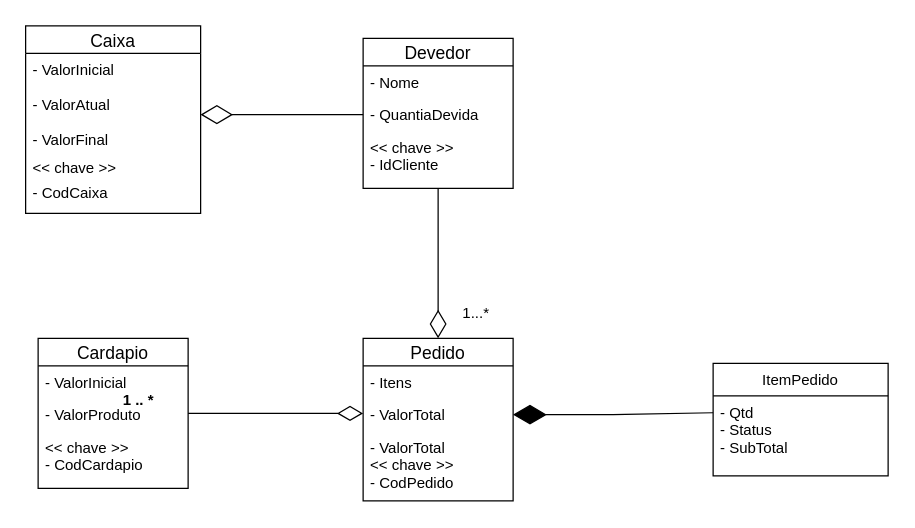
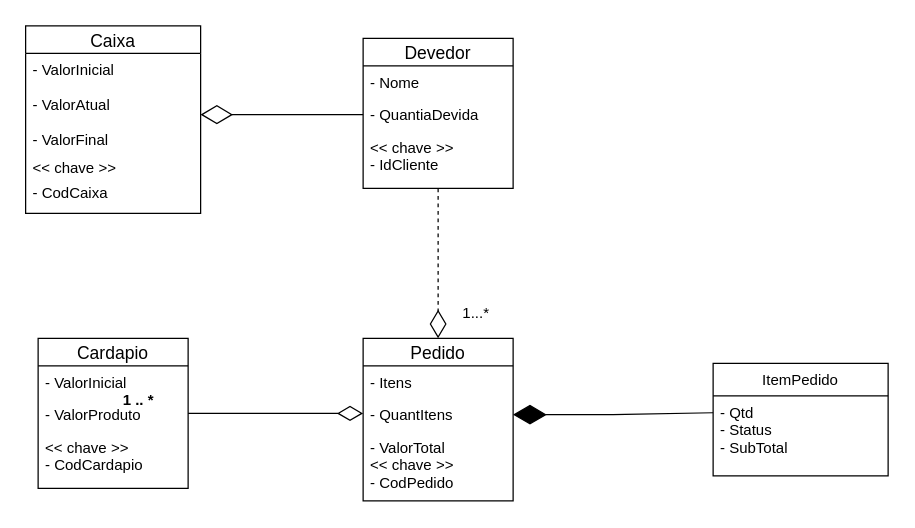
  <mxCell id="0" />
  <mxCell id="1" parent="0" />
  <mxCell id="2" value="&lt;&lt; chave &gt;&gt;" style="text;strokeColor=none;fillColor=none;spacingLeft=4;spacingRight=4;overflow=hidden;rotatable=0;points=[[0,0.5],[1,0.5]];portConstraint=eastwest;fontSize=12;" parent="1" vertex="1"><mxGeometry x="20" y="120" width="140" height="26" as="geometry" /></mxCell>
  <mxCell id="3" value="&lt;b&gt;1 .. *&lt;/b&gt;" style="text;html=1;align=center;verticalAlign=middle;resizable=0;points=[];autosize=1;" parent="1" vertex="1"><mxGeometry x="90" y="310" width="40" height="20" as="geometry" /></mxCell>
  <mxCell id="4" value="Pedido" style="swimlane;fontStyle=0;childLayout=stackLayout;horizontal=1;startSize=22;horizontalStack=0;resizeParent=1;resizeParentMax=0;resizeLast=0;collapsible=1;marginBottom=0;align=center;fontSize=14;" vertex="1" parent="1"><mxGeometry x="290" y="270" width="120" height="130" as="geometry" /></mxCell>
  <mxCell id="5" value="- Itens" style="text;strokeColor=none;fillColor=none;spacingLeft=4;spacingRight=4;overflow=hidden;rotatable=0;points=[[0,0.5],[1,0.5]];portConstraint=eastwest;fontSize=12;" vertex="1" parent="4"><mxGeometry y="22" width="120" height="26" as="geometry" /></mxCell>
- <mxCell id="6" value="- ValorTotal" style="text;strokeColor=none;fillColor=none;spacingLeft=4;spacingRight=4;overflow=hidden;rotatable=0;points=[[0,0.5],[1,0.5]];portConstraint=eastwest;fontSize=12;" vertex="1" parent="4"><mxGeometry y="48" width="120" height="26" as="geometry" /></mxCell>
+ <mxCell id="6" value="- QuantItens" style="text;strokeColor=none;fillColor=none;spacingLeft=4;spacingRight=4;overflow=hidden;rotatable=0;points=[[0,0.5],[1,0.5]];portConstraint=eastwest;fontSize=12;" vertex="1" parent="4"><mxGeometry y="48" width="120" height="26" as="geometry" /></mxCell>
  <mxCell id="7" value="- ValorTotal&#10;&lt;&lt; chave &gt;&gt;&#10;- CodPedido" style="text;strokeColor=none;fillColor=none;spacingLeft=4;spacingRight=4;overflow=hidden;rotatable=0;points=[[0,0.5],[1,0.5]];portConstraint=eastwest;fontSize=12;" vertex="1" parent="4"><mxGeometry y="74" width="120" height="56" as="geometry" /></mxCell>
  <mxCell id="8" style="edgeStyle=orthogonalEdgeStyle;rounded=0;orthogonalLoop=1;jettySize=auto;html=1;endArrow=diamondThin;endFill=0;endSize=18;" edge="1" parent="1" source="18"><mxGeometry relative="1" as="geometry"><mxPoint x="290" y="330" as="targetPoint" /></mxGeometry></mxCell>
  <mxCell id="9" value="" style="endArrow=diamondThin;endFill=1;endSize=24;html=1;entryX=1;entryY=0.5;entryDx=0;entryDy=0;" edge="1" parent="1" target="6"><mxGeometry width="160" relative="1" as="geometry"><mxPoint x="570" y="329.5" as="sourcePoint" /><mxPoint x="450" y="329.5" as="targetPoint" /><Array as="points"><mxPoint x="490" y="331" /></Array></mxGeometry></mxCell>
  <mxCell id="10" value="ItemPedido" style="swimlane;fontStyle=0;childLayout=stackLayout;horizontal=1;startSize=26;fillColor=none;horizontalStack=0;resizeParent=1;resizeParentMax=0;resizeLast=0;collapsible=1;marginBottom=0;" vertex="1" parent="1"><mxGeometry x="570" y="290" width="140" height="90" as="geometry" /></mxCell>
  <mxCell id="11" value="- Qtd&#10;- Status&#10;- SubTotal" style="text;strokeColor=none;fillColor=none;align=left;verticalAlign=top;spacingLeft=4;spacingRight=4;overflow=hidden;rotatable=0;points=[[0,0.5],[1,0.5]];portConstraint=eastwest;" vertex="1" parent="10"><mxGeometry y="26" width="140" height="64" as="geometry" /></mxCell>
- <mxCell id="12" style="edgeStyle=orthogonalEdgeStyle;rounded=0;orthogonalLoop=1;jettySize=auto;html=1;entryX=0.5;entryY=0;entryDx=0;entryDy=0;endArrow=diamondThin;endFill=0;endSize=20;" edge="1" parent="1" source="14" target="4"><mxGeometry relative="1" as="geometry" /></mxCell>
+ <mxCell id="12" style="edgeStyle=orthogonalEdgeStyle;rounded=0;orthogonalLoop=1;jettySize=auto;html=1;entryX=0.5;entryY=0;entryDx=0;entryDy=0;endArrow=diamondThin;endFill=0;endSize=20;dashed=1;" edge="1" parent="1" source="14" target="4"><mxGeometry relative="1" as="geometry" /></mxCell>
  <mxCell id="13" value="1...*" style="text;html=1;align=center;verticalAlign=middle;resizable=0;points=[];autosize=1;" vertex="1" parent="1"><mxGeometry x="360" y="240" width="40" height="20" as="geometry" /></mxCell>
  <mxCell id="14" value="Devedor" style="swimlane;fontStyle=0;childLayout=stackLayout;horizontal=1;startSize=22;horizontalStack=0;resizeParent=1;resizeParentMax=0;resizeLast=0;collapsible=1;marginBottom=0;align=center;fontSize=14;" vertex="1" parent="1"><mxGeometry x="290" y="30" width="120" height="120" as="geometry" /></mxCell>
  <mxCell id="15" value="- Nome" style="text;strokeColor=none;fillColor=none;spacingLeft=4;spacingRight=4;overflow=hidden;rotatable=0;points=[[0,0.5],[1,0.5]];portConstraint=eastwest;fontSize=12;" vertex="1" parent="14"><mxGeometry y="22" width="120" height="26" as="geometry" /></mxCell>
  <mxCell id="16" value="- QuantiaDevida" style="text;strokeColor=none;fillColor=none;spacingLeft=4;spacingRight=4;overflow=hidden;rotatable=0;points=[[0,0.5],[1,0.5]];portConstraint=eastwest;fontSize=12;" vertex="1" parent="14"><mxGeometry y="48" width="120" height="26" as="geometry" /></mxCell>
  <mxCell id="17" value="&lt;&lt; chave &gt;&gt;&#10;- IdCliente" style="text;strokeColor=none;fillColor=none;spacingLeft=4;spacingRight=4;overflow=hidden;rotatable=0;points=[[0,0.5],[1,0.5]];portConstraint=eastwest;fontSize=12;" vertex="1" parent="14"><mxGeometry y="74" width="120" height="46" as="geometry" /></mxCell>
  <mxCell id="18" value="Cardapio" style="swimlane;fontStyle=0;childLayout=stackLayout;horizontal=1;startSize=22;horizontalStack=0;resizeParent=1;resizeParentMax=0;resizeLast=0;collapsible=1;marginBottom=0;align=center;fontSize=14;" vertex="1" parent="1"><mxGeometry x="30" y="270" width="120" height="120" as="geometry" /></mxCell>
  <mxCell id="19" value="- ValorInicial" style="text;strokeColor=none;fillColor=none;spacingLeft=4;spacingRight=4;overflow=hidden;rotatable=0;points=[[0,0.5],[1,0.5]];portConstraint=eastwest;fontSize=12;" vertex="1" parent="18"><mxGeometry y="22" width="120" height="26" as="geometry" /></mxCell>
  <mxCell id="20" value="- ValorProduto" style="text;strokeColor=none;fillColor=none;spacingLeft=4;spacingRight=4;overflow=hidden;rotatable=0;points=[[0,0.5],[1,0.5]];portConstraint=eastwest;fontSize=12;" vertex="1" parent="18"><mxGeometry y="48" width="120" height="26" as="geometry" /></mxCell>
  <mxCell id="21" value="&lt;&lt; chave &gt;&gt;&#10;- CodCardapio" style="text;strokeColor=none;fillColor=none;spacingLeft=4;spacingRight=4;overflow=hidden;rotatable=0;points=[[0,0.5],[1,0.5]];portConstraint=eastwest;fontSize=12;" vertex="1" parent="18"><mxGeometry y="74" width="120" height="46" as="geometry" /></mxCell>
  <mxCell id="22" value="Caixa" style="swimlane;fontStyle=0;childLayout=stackLayout;horizontal=1;startSize=22;horizontalStack=0;resizeParent=1;resizeParentMax=0;resizeLast=0;collapsible=1;marginBottom=0;align=center;fontSize=14;" parent="1" vertex="1"><mxGeometry x="20" y="20" width="140" height="150" as="geometry" /></mxCell>
  <mxCell id="23" value="- ValorInicial&#10;&#10;- ValorAtual&#10;&#10;- ValorFinal&#10;" style="text;strokeColor=none;fillColor=none;spacingLeft=4;spacingRight=4;overflow=hidden;rotatable=0;points=[[0,0.5],[1,0.5]];portConstraint=eastwest;fontSize=12;" parent="22" vertex="1"><mxGeometry y="22" width="140" height="98" as="geometry" /></mxCell>
  <mxCell id="24" value="- CodCaixa" style="text;strokeColor=none;fillColor=none;spacingLeft=4;spacingRight=4;overflow=hidden;rotatable=0;points=[[0,0.5],[1,0.5]];portConstraint=eastwest;fontSize=12;" parent="22" vertex="1"><mxGeometry y="120" width="140" height="30" as="geometry" /></mxCell>
  <mxCell id="25" style="edgeStyle=orthogonalEdgeStyle;rounded=0;orthogonalLoop=1;jettySize=auto;html=1;exitX=0;exitY=0.5;exitDx=0;exitDy=0;entryX=1;entryY=0.5;entryDx=0;entryDy=0;endArrow=diamondThin;endFill=0;targetPerimeterSpacing=0;endSize=23;" edge="1" parent="1" source="16" target="23"><mxGeometry relative="1" as="geometry" /></mxCell>
